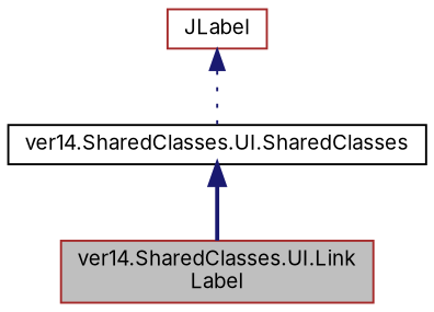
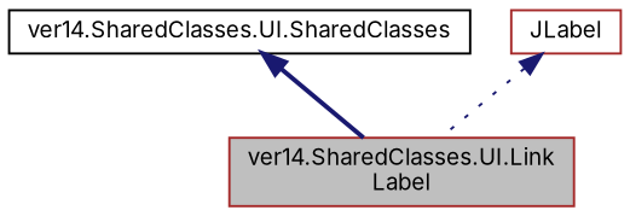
  digraph {
    fontname=Inter
    node [color=brown fillcolor=white fontname=Inter fontsize=10 shape=record style=filled]
    edge [color=midnightblue dir=back fontname=Inter fontsize=10 labelfontname=Helvetica labelfontsize=10]
    n1 [fillcolor=grey75 fontcolor=black height=0.2 label="ver14.SharedClasses.UI.Link\lLabel" width=0.4]
    n2 [color=black height=0.2 label="ver14.SharedClasses.UI.SharedClasses" width=0.4]
    n3 [height=0.2 label=JLabel width=0.4]
    n2 -> n1 [style=bold]
-   n3 -> n2 [style=dotted]
+   n3 -> n1 [style=dotted]
  }
